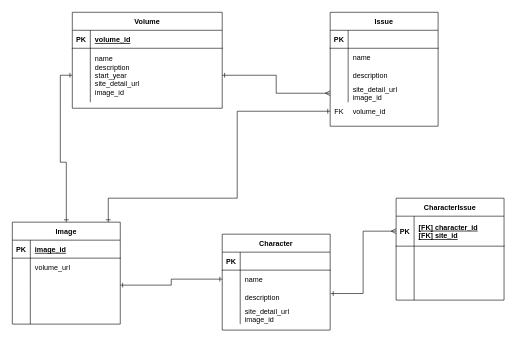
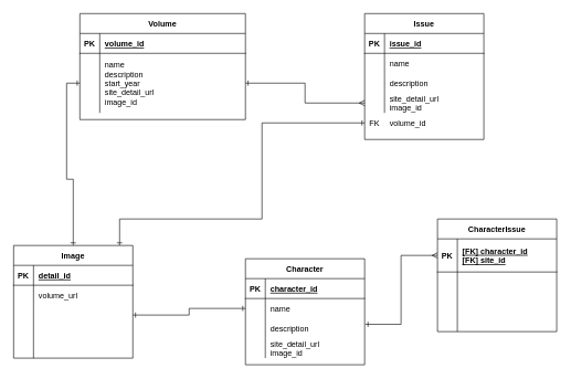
  <mxCell id="0" />
  <mxCell id="1" parent="0" />
  <mxCell id="2" value="Volume" style="shape=table;startSize=30;container=1;collapsible=1;childLayout=tableLayout;fixedRows=1;rowLines=0;fontStyle=1;align=center;resizeLast=1;" parent="1" vertex="1"><mxGeometry x="120" y="20" width="250" height="160" as="geometry" /></mxCell>
  <mxCell id="3" value="" style="shape=partialRectangle;collapsible=0;dropTarget=0;pointerEvents=0;fillColor=none;points=[[0,0.5],[1,0.5]];portConstraint=eastwest;top=0;left=0;right=0;bottom=1;" parent="2" vertex="1"><mxGeometry y="30" width="250" height="30" as="geometry" /></mxCell>
  <mxCell id="4" value="PK" style="shape=partialRectangle;overflow=hidden;connectable=0;fillColor=none;top=0;left=0;bottom=0;right=0;fontStyle=1;" parent="3" vertex="1"><mxGeometry width="30" height="30" as="geometry" /></mxCell>
  <mxCell id="5" value="volume_id" style="shape=partialRectangle;overflow=hidden;connectable=0;fillColor=none;top=0;left=0;bottom=0;right=0;align=left;spacingLeft=6;fontStyle=5;" parent="3" vertex="1"><mxGeometry x="30" width="220" height="30" as="geometry" /></mxCell>
  <mxCell id="6" value="" style="shape=partialRectangle;collapsible=0;dropTarget=0;pointerEvents=0;fillColor=none;points=[[0,0.5],[1,0.5]];portConstraint=eastwest;top=0;left=0;right=0;bottom=0;" parent="2" vertex="1"><mxGeometry y="60" width="250" height="90" as="geometry" /></mxCell>
  <mxCell id="7" value="" style="shape=partialRectangle;overflow=hidden;connectable=0;fillColor=none;top=0;left=0;bottom=0;right=0;" parent="6" vertex="1"><mxGeometry width="30" height="90" as="geometry" /></mxCell>
  <mxCell id="8" value="name&#10;description&#10;start_year&#10;site_detail_url&#10;image_id" style="shape=partialRectangle;overflow=hidden;connectable=0;fillColor=none;top=0;left=0;bottom=0;right=0;align=left;spacingLeft=6;" parent="6" vertex="1"><mxGeometry x="30" width="220" height="90" as="geometry" /></mxCell>
  <mxCell id="9" value="" style="shape=partialRectangle;collapsible=0;dropTarget=0;pointerEvents=0;fillColor=none;top=0;left=0;bottom=0;right=0;points=[[0,0.5],[1,0.5]];portConstraint=eastwest;" vertex="1" parent="1"><mxGeometry x="550" y="170" width="180" height="30" as="geometry" /></mxCell>
  <mxCell id="10" value="FK" style="shape=partialRectangle;connectable=0;fillColor=none;top=0;left=0;bottom=0;right=0;editable=1;overflow=hidden;" vertex="1" parent="9"><mxGeometry width="30" height="30" as="geometry" /></mxCell>
  <mxCell id="11" value="volume_id" style="shape=partialRectangle;connectable=0;fillColor=none;top=0;left=0;bottom=0;right=0;align=left;spacingLeft=6;overflow=hidden;" vertex="1" parent="9"><mxGeometry x="30" width="150" height="30" as="geometry" /></mxCell>
  <mxCell id="12" style="edgeStyle=orthogonalEdgeStyle;rounded=0;orthogonalLoop=1;jettySize=auto;html=1;entryX=0;entryY=0.5;entryDx=0;entryDy=0;endArrow=ERmany;endFill=0;startArrow=ERone;startFill=0;" edge="1" parent="1" source="6" target="23"><mxGeometry relative="1" as="geometry" /></mxCell>
  <mxCell id="13" value="Issue" style="shape=table;startSize=30;container=1;collapsible=1;childLayout=tableLayout;fixedRows=1;rowLines=0;fontStyle=1;align=center;resizeLast=1;" vertex="1" parent="1"><mxGeometry x="550" y="20" width="180" height="190" as="geometry" /></mxCell>
  <mxCell id="14" value="" style="shape=partialRectangle;collapsible=0;dropTarget=0;pointerEvents=0;fillColor=none;top=0;left=0;bottom=1;right=0;points=[[0,0.5],[1,0.5]];portConstraint=eastwest;" vertex="1" parent="13"><mxGeometry y="30" width="180" height="30" as="geometry" /></mxCell>
  <mxCell id="15" value="PK" style="shape=partialRectangle;connectable=0;fillColor=none;top=0;left=0;bottom=0;right=0;fontStyle=1;overflow=hidden;" vertex="1" parent="14"><mxGeometry width="30" height="30" as="geometry" /></mxCell>
+ <mxCell id="16" value="issue_id" style="shape=partialRectangle;connectable=0;fillColor=none;top=0;left=0;bottom=0;right=0;align=left;spacingLeft=6;fontStyle=5;overflow=hidden;" vertex="1" parent="14"><mxGeometry x="30" width="150" height="30" as="geometry" /></mxCell>
  <mxCell id="17" value="" style="shape=partialRectangle;collapsible=0;dropTarget=0;pointerEvents=0;fillColor=none;top=0;left=0;bottom=0;right=0;points=[[0,0.5],[1,0.5]];portConstraint=eastwest;" vertex="1" parent="13"><mxGeometry y="60" width="180" height="30" as="geometry" /></mxCell>
  <mxCell id="18" value="" style="shape=partialRectangle;connectable=0;fillColor=none;top=0;left=0;bottom=0;right=0;editable=1;overflow=hidden;" vertex="1" parent="17"><mxGeometry width="30" height="30" as="geometry" /></mxCell>
  <mxCell id="19" value="name" style="shape=partialRectangle;connectable=0;fillColor=none;top=0;left=0;bottom=0;right=0;align=left;spacingLeft=6;overflow=hidden;" vertex="1" parent="17"><mxGeometry x="30" width="150" height="30" as="geometry" /></mxCell>
  <mxCell id="20" value="" style="shape=partialRectangle;collapsible=0;dropTarget=0;pointerEvents=0;fillColor=none;top=0;left=0;bottom=0;right=0;points=[[0,0.5],[1,0.5]];portConstraint=eastwest;" vertex="1" parent="13"><mxGeometry y="90" width="180" height="30" as="geometry" /></mxCell>
  <mxCell id="21" value="" style="shape=partialRectangle;connectable=0;fillColor=none;top=0;left=0;bottom=0;right=0;editable=1;overflow=hidden;" vertex="1" parent="20"><mxGeometry width="30" height="30" as="geometry" /></mxCell>
  <mxCell id="22" value="description" style="shape=partialRectangle;connectable=0;fillColor=none;top=0;left=0;bottom=0;right=0;align=left;spacingLeft=6;overflow=hidden;" vertex="1" parent="20"><mxGeometry x="30" width="150" height="30" as="geometry" /></mxCell>
  <mxCell id="23" value="" style="shape=partialRectangle;collapsible=0;dropTarget=0;pointerEvents=0;fillColor=none;top=0;left=0;bottom=0;right=0;points=[[0,0.5],[1,0.5]];portConstraint=eastwest;" vertex="1" parent="13"><mxGeometry y="120" width="180" height="30" as="geometry" /></mxCell>
  <mxCell id="24" value="" style="shape=partialRectangle;connectable=0;fillColor=none;top=0;left=0;bottom=0;right=0;editable=1;overflow=hidden;" vertex="1" parent="23"><mxGeometry width="30" height="30" as="geometry" /></mxCell>
  <mxCell id="25" value="site_detail_url&#10;image_id" style="shape=partialRectangle;connectable=0;fillColor=none;top=0;left=0;bottom=0;right=0;align=left;spacingLeft=6;overflow=hidden;" vertex="1" parent="23"><mxGeometry x="30" width="150" height="30" as="geometry" /></mxCell>
  <mxCell id="26" value="Character" style="shape=table;startSize=30;container=1;collapsible=1;childLayout=tableLayout;fixedRows=1;rowLines=0;fontStyle=1;align=center;resizeLast=1;" vertex="1" parent="1"><mxGeometry x="370" y="390" width="180" height="160" as="geometry" /></mxCell>
  <mxCell id="27" value="" style="shape=partialRectangle;collapsible=0;dropTarget=0;pointerEvents=0;fillColor=none;top=0;left=0;bottom=1;right=0;points=[[0,0.5],[1,0.5]];portConstraint=eastwest;" vertex="1" parent="26"><mxGeometry y="30" width="180" height="30" as="geometry" /></mxCell>
  <mxCell id="28" value="PK" style="shape=partialRectangle;connectable=0;fillColor=none;top=0;left=0;bottom=0;right=0;fontStyle=1;overflow=hidden;" vertex="1" parent="27"><mxGeometry width="30" height="30" as="geometry" /></mxCell>
+ <mxCell id="29" value="character_id" style="shape=partialRectangle;connectable=0;fillColor=none;top=0;left=0;bottom=0;right=0;align=left;spacingLeft=6;fontStyle=5;overflow=hidden;" vertex="1" parent="27"><mxGeometry x="30" width="150" height="30" as="geometry" /></mxCell>
  <mxCell id="30" value="" style="shape=partialRectangle;collapsible=0;dropTarget=0;pointerEvents=0;fillColor=none;top=0;left=0;bottom=0;right=0;points=[[0,0.5],[1,0.5]];portConstraint=eastwest;" vertex="1" parent="26"><mxGeometry y="60" width="180" height="30" as="geometry" /></mxCell>
  <mxCell id="31" value="" style="shape=partialRectangle;connectable=0;fillColor=none;top=0;left=0;bottom=0;right=0;editable=1;overflow=hidden;" vertex="1" parent="30"><mxGeometry width="30" height="30" as="geometry" /></mxCell>
  <mxCell id="32" value="name" style="shape=partialRectangle;connectable=0;fillColor=none;top=0;left=0;bottom=0;right=0;align=left;spacingLeft=6;overflow=hidden;" vertex="1" parent="30"><mxGeometry x="30" width="150" height="30" as="geometry" /></mxCell>
  <mxCell id="33" value="" style="shape=partialRectangle;collapsible=0;dropTarget=0;pointerEvents=0;fillColor=none;top=0;left=0;bottom=0;right=0;points=[[0,0.5],[1,0.5]];portConstraint=eastwest;" vertex="1" parent="26"><mxGeometry y="90" width="180" height="30" as="geometry" /></mxCell>
  <mxCell id="34" value="" style="shape=partialRectangle;connectable=0;fillColor=none;top=0;left=0;bottom=0;right=0;editable=1;overflow=hidden;" vertex="1" parent="33"><mxGeometry width="30" height="30" as="geometry" /></mxCell>
  <mxCell id="35" value="description" style="shape=partialRectangle;connectable=0;fillColor=none;top=0;left=0;bottom=0;right=0;align=left;spacingLeft=6;overflow=hidden;" vertex="1" parent="33"><mxGeometry x="30" width="150" height="30" as="geometry" /></mxCell>
  <mxCell id="36" value="" style="shape=partialRectangle;collapsible=0;dropTarget=0;pointerEvents=0;fillColor=none;top=0;left=0;bottom=0;right=0;points=[[0,0.5],[1,0.5]];portConstraint=eastwest;" vertex="1" parent="26"><mxGeometry y="120" width="180" height="30" as="geometry" /></mxCell>
  <mxCell id="37" value="" style="shape=partialRectangle;connectable=0;fillColor=none;top=0;left=0;bottom=0;right=0;editable=1;overflow=hidden;" vertex="1" parent="36"><mxGeometry width="30" height="30" as="geometry" /></mxCell>
  <mxCell id="38" value="site_detail_url&#10;image_id" style="shape=partialRectangle;connectable=0;fillColor=none;top=0;left=0;bottom=0;right=0;align=left;spacingLeft=6;overflow=hidden;" vertex="1" parent="36"><mxGeometry x="30" width="150" height="30" as="geometry" /></mxCell>
  <mxCell id="39" style="edgeStyle=orthogonalEdgeStyle;rounded=0;orthogonalLoop=1;jettySize=auto;html=1;entryX=1;entryY=0.5;entryDx=0;entryDy=0;startArrow=ERone;startFill=0;endArrow=ERone;endFill=0;" edge="1" parent="1" source="30" target="63"><mxGeometry relative="1" as="geometry" /></mxCell>
  <mxCell id="40" style="edgeStyle=orthogonalEdgeStyle;rounded=0;orthogonalLoop=1;jettySize=auto;html=1;startArrow=ERone;startFill=0;endArrow=ERone;endFill=0;" edge="1" parent="1" source="56" target="6"><mxGeometry relative="1" as="geometry" /></mxCell>
  <mxCell id="41" style="edgeStyle=orthogonalEdgeStyle;rounded=0;orthogonalLoop=1;jettySize=auto;html=1;startArrow=ERone;startFill=0;endArrow=ERone;endFill=0;" edge="1" parent="1" source="56" target="9"><mxGeometry relative="1" as="geometry"><mxPoint x="180" y="380" as="sourcePoint" /><Array as="points"><mxPoint x="180" y="330" /><mxPoint x="395" y="330" /><mxPoint x="395" y="185" /></Array></mxGeometry></mxCell>
  <mxCell id="42" value="CharacterIssue" style="shape=table;startSize=30;container=1;collapsible=1;childLayout=tableLayout;fixedRows=1;rowLines=0;fontStyle=1;align=center;resizeLast=1;" vertex="1" parent="1"><mxGeometry x="660" y="330" width="180" height="170" as="geometry" /></mxCell>
  <mxCell id="43" value="" style="shape=partialRectangle;collapsible=0;dropTarget=0;pointerEvents=0;fillColor=none;top=0;left=0;bottom=1;right=0;points=[[0,0.5],[1,0.5]];portConstraint=eastwest;" vertex="1" parent="42"><mxGeometry y="30" width="180" height="50" as="geometry" /></mxCell>
  <mxCell id="44" value="PK" style="shape=partialRectangle;connectable=0;fillColor=none;top=0;left=0;bottom=0;right=0;fontStyle=1;overflow=hidden;" vertex="1" parent="43"><mxGeometry width="30" height="50" as="geometry" /></mxCell>
  <mxCell id="45" value="[FK] character_id&#10;[FK] site_id" style="shape=partialRectangle;connectable=0;fillColor=none;top=0;left=0;bottom=0;right=0;align=left;spacingLeft=6;fontStyle=5;overflow=hidden;" vertex="1" parent="43"><mxGeometry x="30" width="150" height="50" as="geometry" /></mxCell>
  <mxCell id="46" value="" style="shape=partialRectangle;collapsible=0;dropTarget=0;pointerEvents=0;fillColor=none;top=0;left=0;bottom=0;right=0;points=[[0,0.5],[1,0.5]];portConstraint=eastwest;" vertex="1" parent="42"><mxGeometry y="80" width="180" height="30" as="geometry" /></mxCell>
  <mxCell id="47" value="" style="shape=partialRectangle;connectable=0;fillColor=none;top=0;left=0;bottom=0;right=0;editable=1;overflow=hidden;" vertex="1" parent="46"><mxGeometry width="30" height="30" as="geometry" /></mxCell>
  <mxCell id="48" value="" style="shape=partialRectangle;connectable=0;fillColor=none;top=0;left=0;bottom=0;right=0;align=left;spacingLeft=6;overflow=hidden;" vertex="1" parent="46"><mxGeometry x="30" width="150" height="30" as="geometry" /></mxCell>
  <mxCell id="49" value="" style="shape=partialRectangle;collapsible=0;dropTarget=0;pointerEvents=0;fillColor=none;top=0;left=0;bottom=0;right=0;points=[[0,0.5],[1,0.5]];portConstraint=eastwest;" vertex="1" parent="42"><mxGeometry y="110" width="180" height="30" as="geometry" /></mxCell>
  <mxCell id="50" value="" style="shape=partialRectangle;connectable=0;fillColor=none;top=0;left=0;bottom=0;right=0;editable=1;overflow=hidden;" vertex="1" parent="49"><mxGeometry width="30" height="30" as="geometry" /></mxCell>
  <mxCell id="51" value="" style="shape=partialRectangle;connectable=0;fillColor=none;top=0;left=0;bottom=0;right=0;align=left;spacingLeft=6;overflow=hidden;" vertex="1" parent="49"><mxGeometry x="30" width="150" height="30" as="geometry" /></mxCell>
  <mxCell id="52" value="" style="shape=partialRectangle;collapsible=0;dropTarget=0;pointerEvents=0;fillColor=none;top=0;left=0;bottom=0;right=0;points=[[0,0.5],[1,0.5]];portConstraint=eastwest;" vertex="1" parent="42"><mxGeometry y="140" width="180" height="30" as="geometry" /></mxCell>
  <mxCell id="53" value="" style="shape=partialRectangle;connectable=0;fillColor=none;top=0;left=0;bottom=0;right=0;editable=1;overflow=hidden;" vertex="1" parent="52"><mxGeometry width="30" height="30" as="geometry" /></mxCell>
  <mxCell id="54" value="" style="shape=partialRectangle;connectable=0;fillColor=none;top=0;left=0;bottom=0;right=0;align=left;spacingLeft=6;overflow=hidden;" vertex="1" parent="52"><mxGeometry x="30" width="150" height="30" as="geometry" /></mxCell>
  <mxCell id="55" style="edgeStyle=orthogonalEdgeStyle;rounded=0;orthogonalLoop=1;jettySize=auto;html=1;entryX=1.006;entryY=0.3;entryDx=0;entryDy=0;entryPerimeter=0;startArrow=ERmany;startFill=0;endArrow=ERone;endFill=0;" edge="1" parent="1" source="43" target="33"><mxGeometry relative="1" as="geometry" /></mxCell>
  <mxCell id="56" value="Image" style="shape=table;startSize=30;container=1;collapsible=1;childLayout=tableLayout;fixedRows=1;rowLines=0;fontStyle=1;align=center;resizeLast=1;" vertex="1" parent="1"><mxGeometry x="20" y="370" width="180" height="170" as="geometry" /></mxCell>
  <mxCell id="57" value="" style="shape=partialRectangle;collapsible=0;dropTarget=0;pointerEvents=0;fillColor=none;top=0;left=0;bottom=1;right=0;points=[[0,0.5],[1,0.5]];portConstraint=eastwest;" vertex="1" parent="56"><mxGeometry y="30" width="180" height="30" as="geometry" /></mxCell>
  <mxCell id="58" value="PK" style="shape=partialRectangle;connectable=0;fillColor=none;top=0;left=0;bottom=0;right=0;fontStyle=1;overflow=hidden;" vertex="1" parent="57"><mxGeometry width="30" height="30" as="geometry" /></mxCell>
- <mxCell id="59" value="image_id" style="shape=partialRectangle;connectable=0;fillColor=none;top=0;left=0;bottom=0;right=0;align=left;spacingLeft=6;fontStyle=5;overflow=hidden;" vertex="1" parent="57"><mxGeometry x="30" width="150" height="30" as="geometry" /></mxCell>
+ <mxCell id="59" value="detail_id" style="shape=partialRectangle;connectable=0;fillColor=none;top=0;left=0;bottom=0;right=0;align=left;spacingLeft=6;fontStyle=5;overflow=hidden;" vertex="1" parent="57"><mxGeometry x="30" width="150" height="30" as="geometry" /></mxCell>
  <mxCell id="60" value="" style="shape=partialRectangle;collapsible=0;dropTarget=0;pointerEvents=0;fillColor=none;top=0;left=0;bottom=0;right=0;points=[[0,0.5],[1,0.5]];portConstraint=eastwest;" vertex="1" parent="56"><mxGeometry y="60" width="180" height="30" as="geometry" /></mxCell>
  <mxCell id="61" value="" style="shape=partialRectangle;connectable=0;fillColor=none;top=0;left=0;bottom=0;right=0;editable=1;overflow=hidden;" vertex="1" parent="60"><mxGeometry width="30" height="30" as="geometry" /></mxCell>
  <mxCell id="62" value="volume_url" style="shape=partialRectangle;connectable=0;fillColor=none;top=0;left=0;bottom=0;right=0;align=left;spacingLeft=6;overflow=hidden;" vertex="1" parent="60"><mxGeometry x="30" width="150" height="30" as="geometry" /></mxCell>
  <mxCell id="63" value="" style="shape=partialRectangle;collapsible=0;dropTarget=0;pointerEvents=0;fillColor=none;top=0;left=0;bottom=0;right=0;points=[[0,0.5],[1,0.5]];portConstraint=eastwest;" vertex="1" parent="56"><mxGeometry y="90" width="180" height="30" as="geometry" /></mxCell>
  <mxCell id="64" value="" style="shape=partialRectangle;connectable=0;fillColor=none;top=0;left=0;bottom=0;right=0;editable=1;overflow=hidden;" vertex="1" parent="63"><mxGeometry width="30" height="30" as="geometry" /></mxCell>
  <mxCell id="65" value="" style="shape=partialRectangle;connectable=0;fillColor=none;top=0;left=0;bottom=0;right=0;align=left;spacingLeft=6;overflow=hidden;" vertex="1" parent="63"><mxGeometry x="30" width="150" height="30" as="geometry" /></mxCell>
  <mxCell id="66" value="" style="shape=partialRectangle;collapsible=0;dropTarget=0;pointerEvents=0;fillColor=none;top=0;left=0;bottom=0;right=0;points=[[0,0.5],[1,0.5]];portConstraint=eastwest;" vertex="1" parent="56"><mxGeometry y="120" width="180" height="50" as="geometry" /></mxCell>
  <mxCell id="67" value="" style="shape=partialRectangle;connectable=0;fillColor=none;top=0;left=0;bottom=0;right=0;editable=1;overflow=hidden;" vertex="1" parent="66"><mxGeometry width="30" height="50" as="geometry" /></mxCell>
  <mxCell id="68" value="" style="shape=partialRectangle;connectable=0;fillColor=none;top=0;left=0;bottom=0;right=0;align=left;spacingLeft=6;overflow=hidden;" vertex="1" parent="66"><mxGeometry x="30" width="150" height="50" as="geometry" /></mxCell>
